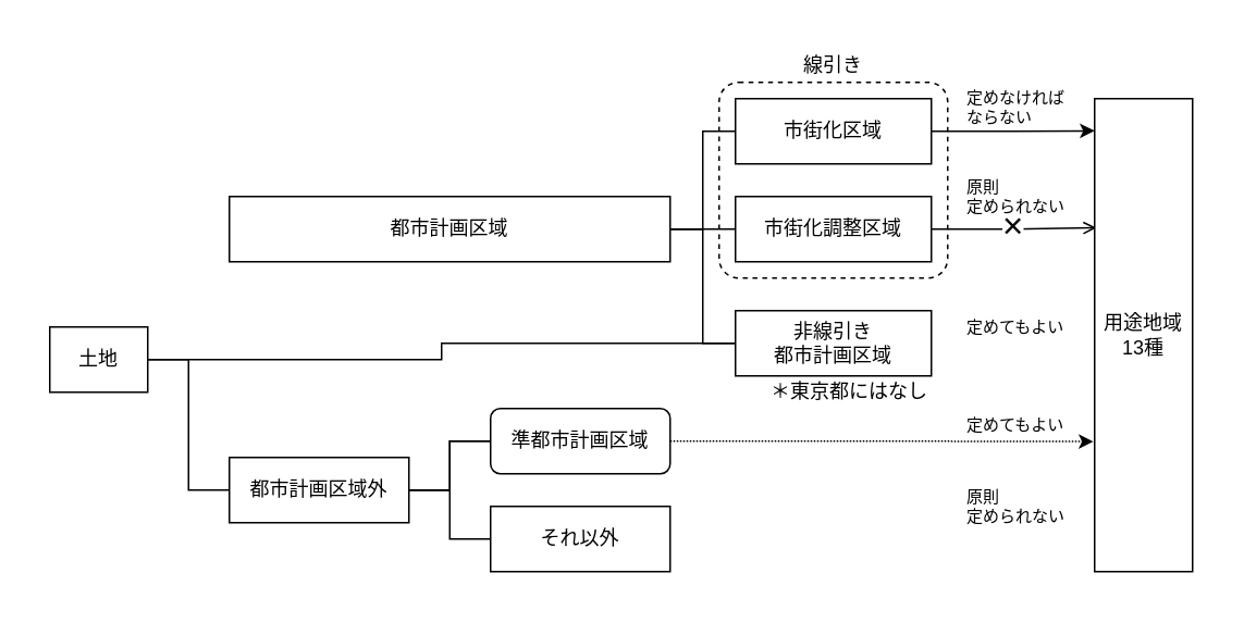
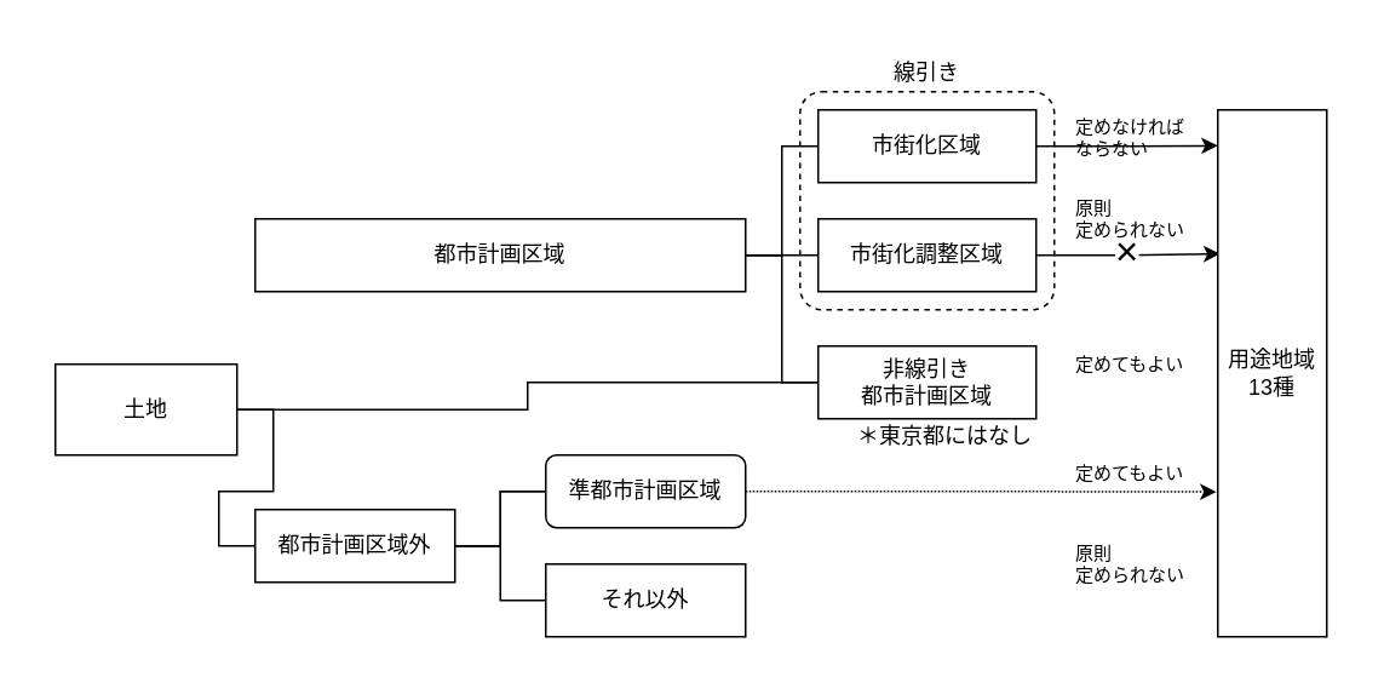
  <mxCell id="0" />
  <mxCell id="1" parent="0" />
  <mxCell id="2" value="" style="rounded=0;whiteSpace=wrap;html=1;dashed=1;strokeColor=none;fillColor=none;" parent="1" vertex="1"><mxGeometry width="720" height="340" as="geometry" x="20" y="20" /></mxCell>
  <mxCell id="3" value="線引き" style="text;html=1;strokeColor=none;align=center;verticalAlign=middle;whiteSpace=wrap;rounded=0;dashed=1;" parent="1" vertex="1"><mxGeometry x="490" y="30" width="40" height="20" as="geometry" /></mxCell>
  <mxCell id="4" value="＊東京都にはなし" style="text;html=1;strokeColor=none;align=center;verticalAlign=middle;whiteSpace=wrap;rounded=0;dashed=1;" parent="1" vertex="1"><mxGeometry x="470" y="230" width="100" height="20" as="geometry" /></mxCell>
  <mxCell id="5" value="" style="rounded=1;whiteSpace=wrap;html=1;fillColor=none;dashed=1;arcSize=10;" parent="1" vertex="1"><mxGeometry x="440" y="50" width="140" height="120" as="geometry" /></mxCell>
  <mxCell id="6" style="edgeStyle=orthogonalEdgeStyle;rounded=0;orthogonalLoop=1;jettySize=auto;html=1;exitX=1;exitY=0.5;exitDx=0;exitDy=0;entryX=0;entryY=0.5;entryDx=0;entryDy=0;endArrow=none;endFill=0;" parent="1" source="8" target="16" edge="1"><mxGeometry relative="1" as="geometry" /></mxCell>
  <mxCell id="7" style="edgeStyle=orthogonalEdgeStyle;rounded=0;orthogonalLoop=1;jettySize=auto;html=1;exitX=1;exitY=0.5;exitDx=0;exitDy=0;endArrow=none;endFill=0;" parent="1" source="8" target="24" edge="1"><mxGeometry relative="1" as="geometry" /></mxCell>
- <mxCell id="8" value="土地" style="rounded=0;whiteSpace=wrap;html=1;" parent="1" vertex="1"><mxGeometry x="30" y="200" width="60" height="40" as="geometry" /></mxCell>
+ <mxCell id="8" value="土地" style="rounded=0;whiteSpace=wrap;html=1;" parent="1" vertex="1"><mxGeometry x="30" y="200" width="100" height="50" as="geometry" /></mxCell>
  <mxCell id="9" style="edgeStyle=orthogonalEdgeStyle;rounded=0;orthogonalLoop=1;jettySize=auto;html=1;exitX=1;exitY=0.5;exitDx=0;exitDy=0;endArrow=none;endFill=0;" parent="1" source="12" target="23" edge="1"><mxGeometry relative="1" as="geometry" /></mxCell>
  <mxCell id="10" style="edgeStyle=orthogonalEdgeStyle;rounded=0;orthogonalLoop=1;jettySize=auto;html=1;exitX=1;exitY=0.5;exitDx=0;exitDy=0;entryX=0;entryY=0.5;entryDx=0;entryDy=0;endArrow=none;endFill=0;" parent="1" source="12" target="24" edge="1"><mxGeometry relative="1" as="geometry" /></mxCell>
  <mxCell id="11" style="edgeStyle=orthogonalEdgeStyle;rounded=0;orthogonalLoop=1;jettySize=auto;html=1;exitX=1;exitY=0.5;exitDx=0;exitDy=0;entryX=0;entryY=0.5;entryDx=0;entryDy=0;endArrow=none;endFill=0;" parent="1" source="12" target="21" edge="1"><mxGeometry relative="1" as="geometry" /></mxCell>
  <mxCell id="12" value="都市計画区域" style="rounded=0;whiteSpace=wrap;html=1;" parent="1" vertex="1"><mxGeometry x="140" y="120" width="270" height="40" as="geometry" /></mxCell>
  <mxCell id="13" value="" style="edgeStyle=orthogonalEdgeStyle;rounded=0;orthogonalLoop=1;jettySize=auto;html=1;endArrow=none;endFill=0;" parent="1" source="16" target="18" edge="1"><mxGeometry relative="1" as="geometry" /></mxCell>
  <mxCell id="14" value="" style="edgeStyle=orthogonalEdgeStyle;rounded=0;orthogonalLoop=1;jettySize=auto;html=1;endArrow=none;endFill=0;" parent="1" source="16" target="18" edge="1"><mxGeometry relative="1" as="geometry" /></mxCell>
  <mxCell id="15" style="edgeStyle=orthogonalEdgeStyle;rounded=0;orthogonalLoop=1;jettySize=auto;html=1;exitX=1;exitY=0.5;exitDx=0;exitDy=0;entryX=0;entryY=0.5;entryDx=0;entryDy=0;endArrow=none;endFill=0;" parent="1" source="16" target="19" edge="1"><mxGeometry relative="1" as="geometry" /></mxCell>
  <mxCell id="16" value="都市計画区域外" style="rounded=0;whiteSpace=wrap;html=1;" parent="1" vertex="1"><mxGeometry x="140" y="280" width="110" height="40" as="geometry" /></mxCell>
  <mxCell id="17" style="edgeStyle=orthogonalEdgeStyle;rounded=0;orthogonalLoop=1;jettySize=auto;html=1;exitX=1;exitY=0.5;exitDx=0;exitDy=0;entryX=-0.012;entryY=0.725;entryDx=0;entryDy=0;entryPerimeter=0;dashed=1;dashPattern=1 1;" edge="1" parent="1" source="18" target="25"><mxGeometry relative="1" as="geometry" /></mxCell>
  <mxCell id="18" value="準都市計画区域" style="whiteSpace=wrap;html=1;rounded=1;" parent="1" vertex="1"><mxGeometry x="300" y="250" width="110" height="40" as="geometry" /></mxCell>
  <mxCell id="19" value="それ以外" style="rounded=0;whiteSpace=wrap;html=1;" parent="1" vertex="1"><mxGeometry x="300" y="310" width="110" height="40" as="geometry" /></mxCell>
  <mxCell id="20" style="edgeStyle=orthogonalEdgeStyle;rounded=0;orthogonalLoop=1;jettySize=auto;html=1;exitX=1;exitY=0.5;exitDx=0;exitDy=0;entryX=0;entryY=0.068;entryDx=0;entryDy=0;entryPerimeter=0;" edge="1" parent="1" source="21" target="25"><mxGeometry relative="1" as="geometry" /></mxCell>
  <mxCell id="21" value="市街化区域" style="rounded=0;whiteSpace=wrap;html=1;" parent="1" vertex="1"><mxGeometry x="450" y="60" width="120" height="40" as="geometry" /></mxCell>
- <mxCell id="22" value="×" style="edgeStyle=orthogonalEdgeStyle;rounded=0;orthogonalLoop=1;jettySize=auto;html=1;exitX=1;exitY=0.5;exitDx=0;exitDy=0;entryX=0.02;entryY=0.273;entryDx=0;entryDy=0;entryPerimeter=0;fontSize=22;align=center;endArrow=open;" edge="1" parent="1" source="23" target="25"><mxGeometry relative="1" as="geometry" /></mxCell>
+ <mxCell id="22" value="×" style="edgeStyle=orthogonalEdgeStyle;rounded=0;orthogonalLoop=1;jettySize=auto;html=1;exitX=1;exitY=0.5;exitDx=0;exitDy=0;entryX=0.02;entryY=0.273;entryDx=0;entryDy=0;entryPerimeter=0;fontSize=22;align=center;" edge="1" parent="1" source="23" target="25"><mxGeometry relative="1" as="geometry" /></mxCell>
  <mxCell id="23" value="市街化調整区域" style="rounded=0;whiteSpace=wrap;html=1;" parent="1" vertex="1"><mxGeometry x="450" y="120" width="120" height="40" as="geometry" /></mxCell>
  <mxCell id="24" value="非線引き&lt;br&gt;都市計画区域" style="rounded=0;whiteSpace=wrap;html=1;" parent="1" vertex="1"><mxGeometry x="450" y="190" width="120" height="40" as="geometry" /></mxCell>
  <mxCell id="25" value="用途地域&lt;br&gt;13種" style="rounded=0;whiteSpace=wrap;html=1;" vertex="1" parent="1"><mxGeometry x="670" y="60" width="60" height="290" as="geometry" /></mxCell>
- <mxCell id="26" value="定めなければならない" style="text;html=1;strokeColor=none;align=left;verticalAlign=middle;whiteSpace=wrap;rounded=0;dashed=1;fontSize=10;" vertex="1" parent="1"><mxGeometry x="590" y="50" width="70" height="30" as="geometry" /></mxCell>
+ <mxCell id="26" value="定めなければならない" style="text;html=1;strokeColor=none;align=left;verticalAlign=middle;whiteSpace=wrap;rounded=0;dashed=1;fontSize=10;" vertex="1" parent="1"><mxGeometry x="590" y="60" width="70" height="30" as="geometry" /></mxCell>
  <mxCell id="27" value="定めてもよい" style="text;html=1;strokeColor=none;align=left;verticalAlign=middle;whiteSpace=wrap;rounded=0;dashed=1;fontSize=10;" vertex="1" parent="1"><mxGeometry x="590" y="190" width="70" height="20" as="geometry" /></mxCell>
  <mxCell id="28" value="定めてもよい" style="text;html=1;strokeColor=none;align=left;verticalAlign=middle;whiteSpace=wrap;rounded=0;dashed=1;fontSize=10;" vertex="1" parent="1"><mxGeometry x="590" y="250" width="70" height="20" as="geometry" /></mxCell>
  <mxCell id="29" value="原則&lt;br&gt;定められない" style="text;html=1;strokeColor=none;align=left;verticalAlign=middle;whiteSpace=wrap;rounded=0;dashed=1;fontSize=10;" vertex="1" parent="1"><mxGeometry x="590" y="110" width="70" height="20" as="geometry" /></mxCell>
  <mxCell id="30" value="原則&lt;br&gt;定められない" style="text;html=1;strokeColor=none;align=left;verticalAlign=middle;whiteSpace=wrap;rounded=0;dashed=1;fontSize=10;" vertex="1" parent="1"><mxGeometry x="590" y="300" width="70" height="20" as="geometry" /></mxCell>
